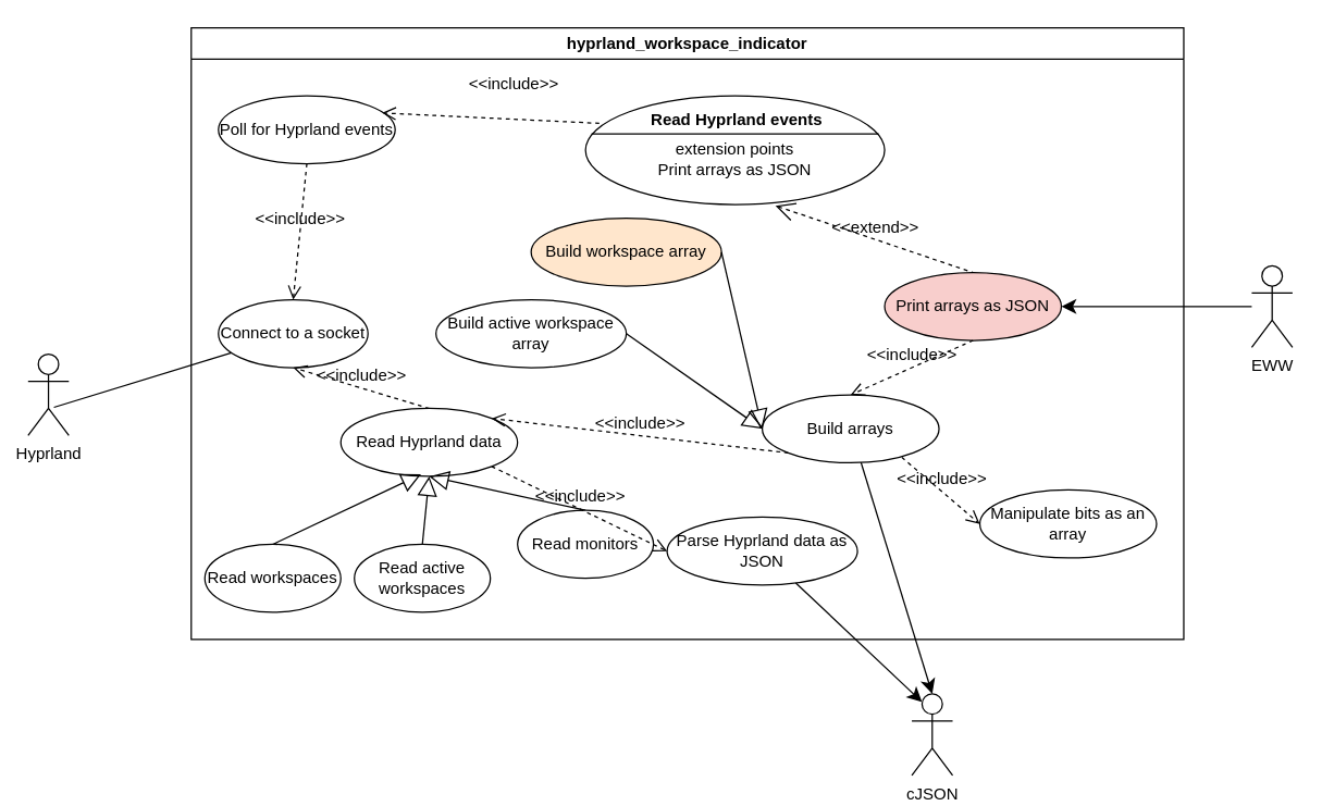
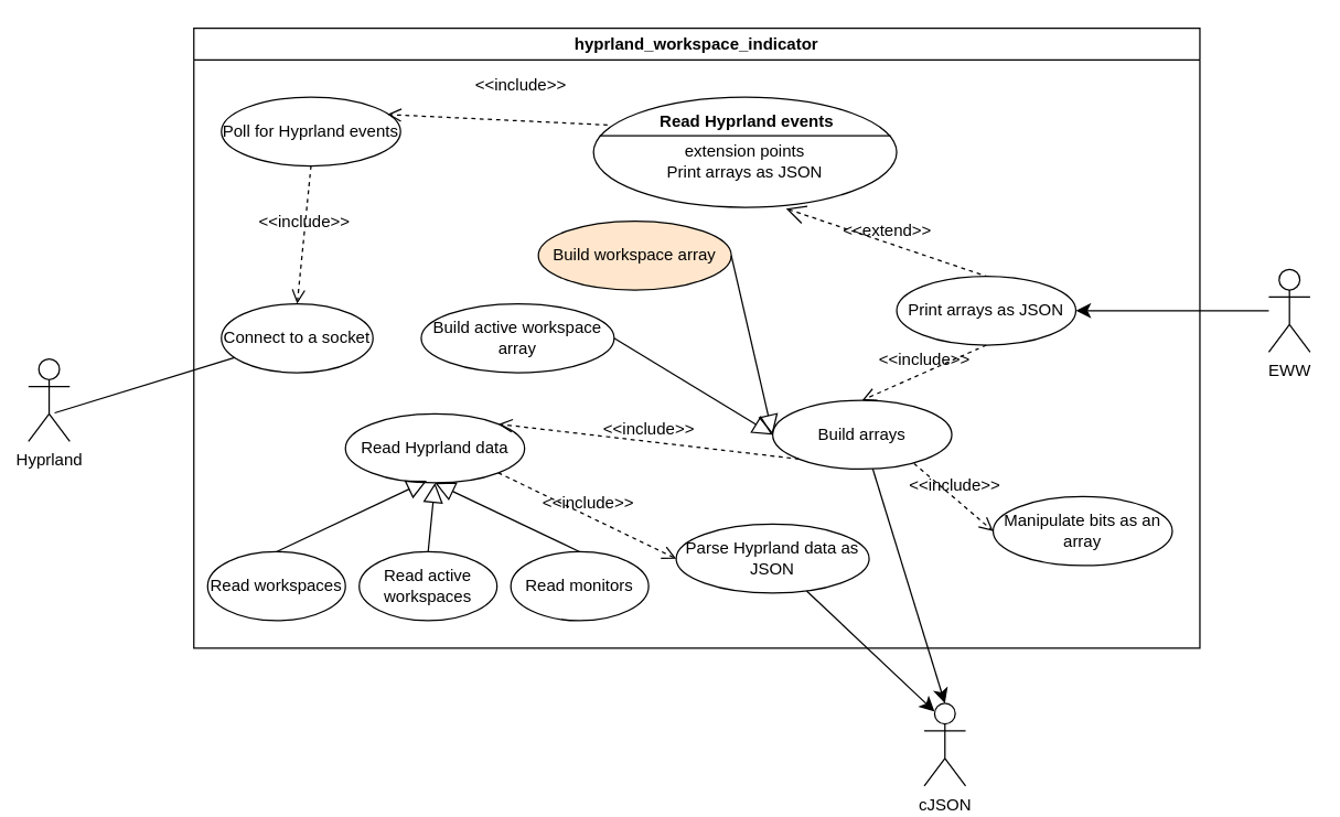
  <mxCell id="0" />
  <mxCell id="1" parent="0" />
  <mxCell id="2" value="hyprland_workspace_indicator" style="swimlane;whiteSpace=wrap;html=1;" vertex="1" parent="1"><mxGeometry x="140" y="20" width="730" height="450" as="geometry" /></mxCell>
  <mxCell id="3" value="Read Hyprland data" style="ellipse;whiteSpace=wrap;html=1;" vertex="1" parent="2"><mxGeometry x="110" y="280" width="130" height="50" as="geometry" /></mxCell>
  <mxCell id="4" value="Connect to a socket" style="ellipse;whiteSpace=wrap;html=1;" vertex="1" parent="2"><mxGeometry x="20" y="200" width="110" height="50" as="geometry" /></mxCell>
  <mxCell id="5" value="Build arrays" style="ellipse;whiteSpace=wrap;html=1;" vertex="1" parent="2"><mxGeometry x="420" y="270" width="130" height="50" as="geometry" /></mxCell>
  <mxCell id="6" value="" style="edgeStyle=none;html=1;endArrow=block;endFill=0;endSize=12;verticalAlign=bottom;rounded=0;fontSize=12;curved=1;entryX=0.5;entryY=1;entryDx=0;entryDy=0;exitX=0.5;exitY=0;exitDx=0;exitDy=0;" edge="1" parent="2" source="8" target="3"><mxGeometry width="160" relative="1" as="geometry"><mxPoint x="370" y="350" as="sourcePoint" /><mxPoint x="380" y="400" as="targetPoint" /></mxGeometry></mxCell>
  <mxCell id="7" value="Read workspaces" style="ellipse;whiteSpace=wrap;html=1;" vertex="1" parent="2"><mxGeometry x="10" y="380" width="100" height="50" as="geometry" /></mxCell>
- <mxCell id="8" value="Read monitors" style="ellipse;whiteSpace=wrap;html=1;" vertex="1" parent="2"><mxGeometry x="240" y="355" width="100" height="50" as="geometry" /></mxCell>
+ <mxCell id="8" value="Read monitors" style="ellipse;whiteSpace=wrap;html=1;" vertex="1" parent="2"><mxGeometry x="230" y="380" width="100" height="50" as="geometry" /></mxCell>
  <mxCell id="9" value="Read active workspaces" style="ellipse;whiteSpace=wrap;html=1;" vertex="1" parent="2"><mxGeometry x="120" y="380" width="100" height="50" as="geometry" /></mxCell>
  <mxCell id="10" value="" style="edgeStyle=none;html=1;endArrow=block;endFill=0;endSize=12;verticalAlign=bottom;rounded=0;fontSize=12;curved=1;entryX=0.5;entryY=1;entryDx=0;entryDy=0;exitX=0.5;exitY=0;exitDx=0;exitDy=0;" edge="1" parent="2" source="9" target="3"><mxGeometry width="160" relative="1" as="geometry"><mxPoint x="290" y="390" as="sourcePoint" /><mxPoint x="175" y="360" as="targetPoint" /></mxGeometry></mxCell>
  <mxCell id="11" value="" style="edgeStyle=none;html=1;endArrow=block;endFill=0;endSize=12;verticalAlign=bottom;rounded=0;fontSize=12;curved=1;entryX=0.454;entryY=0.97;entryDx=0;entryDy=0;exitX=0.5;exitY=0;exitDx=0;exitDy=0;entryPerimeter=0;" edge="1" parent="2" source="7" target="3"><mxGeometry width="160" relative="1" as="geometry"><mxPoint x="180" y="390" as="sourcePoint" /><mxPoint x="175" y="360" as="targetPoint" /></mxGeometry></mxCell>
- <mxCell id="12" value="&amp;lt;&amp;lt;include&amp;gt;&amp;gt;" style="edgeStyle=none;html=1;endArrow=open;verticalAlign=bottom;dashed=1;labelBackgroundColor=none;rounded=0;fontSize=12;startSize=8;endSize=8;curved=1;entryX=0.5;entryY=1;entryDx=0;entryDy=0;exitX=0.5;exitY=0;exitDx=0;exitDy=0;" edge="1" parent="2" source="3" target="4"><mxGeometry x="-0.005" width="160" relative="1" as="geometry"><mxPoint x="-160" y="360" as="sourcePoint" /><mxPoint y="360" as="targetPoint" /><mxPoint as="offset" /></mxGeometry></mxCell>
  <mxCell id="13" value="&amp;lt;&amp;lt;include&amp;gt;&amp;gt;" style="edgeStyle=none;html=1;endArrow=open;verticalAlign=bottom;dashed=1;labelBackgroundColor=none;rounded=0;fontSize=12;startSize=8;endSize=8;curved=1;entryX=0.5;entryY=0;entryDx=0;entryDy=0;exitX=0.5;exitY=1;exitDx=0;exitDy=0;" edge="1" parent="2" source="16" target="4"><mxGeometry width="160" relative="1" as="geometry"><mxPoint x="85" y="130.0" as="sourcePoint" /><mxPoint x="95" y="270" as="targetPoint" /></mxGeometry></mxCell>
  <mxCell id="14" value="Parse Hyprland data as JSON" style="ellipse;whiteSpace=wrap;html=1;" vertex="1" parent="2"><mxGeometry x="350" y="360" width="140" height="50" as="geometry" /></mxCell>
  <mxCell id="15" value="&amp;lt;&amp;lt;include&amp;gt;&amp;gt;" style="edgeStyle=none;html=1;endArrow=open;verticalAlign=bottom;dashed=1;labelBackgroundColor=none;rounded=0;fontSize=12;startSize=8;endSize=8;curved=1;entryX=0;entryY=0.5;entryDx=0;entryDy=0;exitX=1;exitY=1;exitDx=0;exitDy=0;" edge="1" parent="2" source="3" target="14"><mxGeometry width="160" relative="1" as="geometry"><mxPoint x="190" y="530" as="sourcePoint" /><mxPoint x="350" y="530" as="targetPoint" /></mxGeometry></mxCell>
  <mxCell id="16" value="Poll for Hyprland events" style="ellipse;whiteSpace=wrap;html=1;" vertex="1" parent="2"><mxGeometry x="20" y="50" width="130" height="50" as="geometry" /></mxCell>
  <mxCell id="17" value="&amp;lt;&amp;lt;include&amp;gt;&amp;gt;" style="edgeStyle=none;html=1;endArrow=open;verticalAlign=bottom;dashed=1;labelBackgroundColor=none;rounded=0;fontSize=12;startSize=8;endSize=8;curved=1;entryX=0.926;entryY=0.252;entryDx=0;entryDy=0;exitX=0.046;exitY=0.253;exitDx=0;exitDy=0;exitPerimeter=0;entryPerimeter=0;" edge="1" parent="2" source="18" target="16"><mxGeometry x="-0.2" y="-16" width="160" relative="1" as="geometry"><mxPoint x="95" y="110" as="sourcePoint" /><mxPoint x="95" y="190" as="targetPoint" /><mxPoint as="offset" /></mxGeometry></mxCell>
  <mxCell id="18" value="&lt;br&gt;extension points&lt;br&gt;&lt;div&gt;Print arrays as JSON&lt;/div&gt;" style="html=1;shape=mxgraph.sysml.useCaseExtPt;whiteSpace=wrap;align=center;" vertex="1" parent="2"><mxGeometry x="290" y="50" width="220" height="80" as="geometry" /></mxCell>
  <mxCell id="19" value="Read Hyprland events" style="resizable=0;html=1;verticalAlign=middle;align=center;labelBackgroundColor=none;fontStyle=1;" connectable="0" vertex="1" parent="18"><mxGeometry x="110" y="17" as="geometry" /></mxCell>
  <mxCell id="20" value="Build workspace array" style="ellipse;whiteSpace=wrap;html=1;fillColor=#ffe6cc;" vertex="1" parent="2"><mxGeometry x="250" y="140" width="140" height="50" as="geometry" /></mxCell>
- <mxCell id="21" value="Build active workspace array" style="ellipse;whiteSpace=wrap;html=1;" vertex="1" parent="2"><mxGeometry x="180" y="200" width="140" height="50" as="geometry" /></mxCell>
+ <mxCell id="21" value="Build active workspace array" style="ellipse;whiteSpace=wrap;html=1;" vertex="1" parent="2"><mxGeometry x="165" y="200" width="140" height="50" as="geometry" /></mxCell>
  <mxCell id="22" value="" style="edgeStyle=none;html=1;endArrow=block;endFill=0;endSize=12;verticalAlign=bottom;rounded=0;fontSize=12;curved=1;exitX=1;exitY=0.5;exitDx=0;exitDy=0;entryX=0;entryY=0.5;entryDx=0;entryDy=0;" edge="1" parent="2" source="20" target="5"><mxGeometry width="160" relative="1" as="geometry"><mxPoint x="-100" y="614.31" as="sourcePoint" /><mxPoint x="280" y="175" as="targetPoint" /></mxGeometry></mxCell>
  <mxCell id="23" value="" style="edgeStyle=none;html=1;endArrow=block;endFill=0;endSize=12;verticalAlign=bottom;rounded=0;fontSize=12;curved=1;entryX=0;entryY=0.5;entryDx=0;entryDy=0;exitX=1;exitY=0.5;exitDx=0;exitDy=0;" edge="1" parent="2" source="21" target="5"><mxGeometry width="160" relative="1" as="geometry"><mxPoint x="260" y="200" as="sourcePoint" /><mxPoint x="270.0" y="225.0" as="targetPoint" /></mxGeometry></mxCell>
  <mxCell id="24" value="&amp;lt;&amp;lt;extend&amp;gt;&amp;gt;" style="edgeStyle=none;html=1;startArrow=open;endArrow=none;startSize=12;verticalAlign=bottom;dashed=1;labelBackgroundColor=none;rounded=0;fontSize=12;curved=1;entryX=0.5;entryY=0;entryDx=0;entryDy=0;exitX=0.635;exitY=1.011;exitDx=0;exitDy=0;exitPerimeter=0;" edge="1" parent="2" source="18" target="25"><mxGeometry width="160" relative="1" as="geometry"><mxPoint x="300" y="120.0" as="sourcePoint" /><mxPoint x="390" y="240" as="targetPoint" /></mxGeometry></mxCell>
- <mxCell id="25" value="Print arrays as JSON" style="ellipse;whiteSpace=wrap;html=1;fillColor=#f8cecc;" vertex="1" parent="2"><mxGeometry x="510" y="180" width="130" height="50" as="geometry" /></mxCell>
+ <mxCell id="25" value="Print arrays as JSON" style="ellipse;whiteSpace=wrap;html=1;" vertex="1" parent="2"><mxGeometry x="510" y="180" width="130" height="50" as="geometry" /></mxCell>
  <mxCell id="26" value="Manipulate bits as an array" style="ellipse;whiteSpace=wrap;html=1;" vertex="1" parent="2"><mxGeometry x="580" y="340" width="130" height="50" as="geometry" /></mxCell>
  <mxCell id="27" value="&amp;lt;&amp;lt;include&amp;gt;&amp;gt;" style="edgeStyle=none;html=1;endArrow=open;verticalAlign=bottom;dashed=1;labelBackgroundColor=none;rounded=0;fontSize=12;startSize=8;endSize=8;curved=1;entryX=1;entryY=0;entryDx=0;entryDy=0;exitX=0;exitY=1;exitDx=0;exitDy=0;" edge="1" parent="2" source="5" target="3"><mxGeometry width="160" relative="1" as="geometry"><mxPoint x="150" y="570" as="sourcePoint" /><mxPoint x="310" y="570" as="targetPoint" /></mxGeometry></mxCell>
  <mxCell id="28" value="&amp;lt;&amp;lt;include&amp;gt;&amp;gt;" style="edgeStyle=none;html=1;endArrow=open;verticalAlign=bottom;dashed=1;labelBackgroundColor=none;rounded=0;fontSize=12;startSize=8;endSize=8;curved=1;entryX=0;entryY=0.5;entryDx=0;entryDy=0;exitX=0.79;exitY=0.921;exitDx=0;exitDy=0;exitPerimeter=0;" edge="1" parent="2" source="5" target="26"><mxGeometry width="160" relative="1" as="geometry"><mxPoint x="460" y="240" as="sourcePoint" /><mxPoint x="620" y="240" as="targetPoint" /></mxGeometry></mxCell>
  <mxCell id="29" value="&amp;lt;&amp;lt;include&amp;gt;&amp;gt;" style="edgeStyle=none;html=1;endArrow=open;verticalAlign=bottom;dashed=1;labelBackgroundColor=none;rounded=0;fontSize=12;startSize=8;endSize=8;curved=1;entryX=0.5;entryY=0;entryDx=0;entryDy=0;exitX=0.5;exitY=1;exitDx=0;exitDy=0;" edge="1" parent="2" source="25" target="5"><mxGeometry width="160" relative="1" as="geometry"><mxPoint x="541" y="287" as="sourcePoint" /><mxPoint x="660" y="175" as="targetPoint" /></mxGeometry></mxCell>
  <mxCell id="30" value="Hyprland" style="shape=umlActor;verticalLabelPosition=bottom;verticalAlign=top;html=1;" vertex="1" parent="1"><mxGeometry x="20" y="260" width="30" height="60" as="geometry" /></mxCell>
  <mxCell id="31" style="edgeStyle=none;curved=1;rounded=0;orthogonalLoop=1;jettySize=auto;html=1;entryX=1;entryY=0.5;entryDx=0;entryDy=0;fontSize=12;startSize=8;endSize=8;" edge="1" parent="1" source="32" target="25"><mxGeometry relative="1" as="geometry" /></mxCell>
  <mxCell id="32" value="EWW" style="shape=umlActor;verticalLabelPosition=bottom;verticalAlign=top;html=1;" vertex="1" parent="1"><mxGeometry x="920" y="195" width="30" height="60" as="geometry" /></mxCell>
  <mxCell id="33" style="edgeStyle=none;curved=1;rounded=0;orthogonalLoop=1;jettySize=auto;html=1;entryX=0.634;entryY=0.653;entryDx=0;entryDy=0;entryPerimeter=0;fontSize=12;startSize=8;endSize=8;endArrow=none;" edge="1" parent="1" source="4" target="30"><mxGeometry relative="1" as="geometry" /></mxCell>
  <mxCell id="34" value="cJSON" style="shape=umlActor;verticalLabelPosition=bottom;verticalAlign=top;html=1;" vertex="1" parent="1"><mxGeometry x="670" y="510" width="30" height="60" as="geometry" /></mxCell>
  <mxCell id="35" style="edgeStyle=none;curved=1;rounded=0;orthogonalLoop=1;jettySize=auto;html=1;entryX=0.25;entryY=0.1;entryDx=0;entryDy=0;entryPerimeter=0;fontSize=12;startSize=8;endSize=8;" edge="1" parent="1" source="14" target="34"><mxGeometry relative="1" as="geometry" /></mxCell>
  <mxCell id="36" style="edgeStyle=none;curved=1;rounded=0;orthogonalLoop=1;jettySize=auto;html=1;entryX=0.5;entryY=0;entryDx=0;entryDy=0;entryPerimeter=0;fontSize=12;startSize=8;endSize=8;" edge="1" parent="1" source="5" target="34"><mxGeometry relative="1" as="geometry" /></mxCell>
